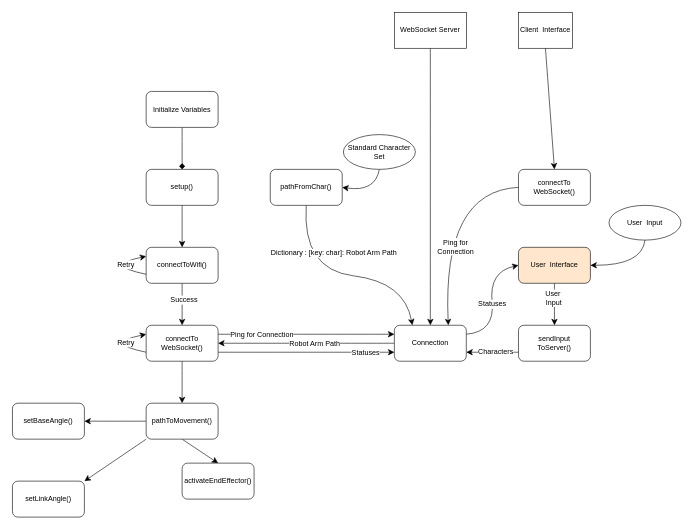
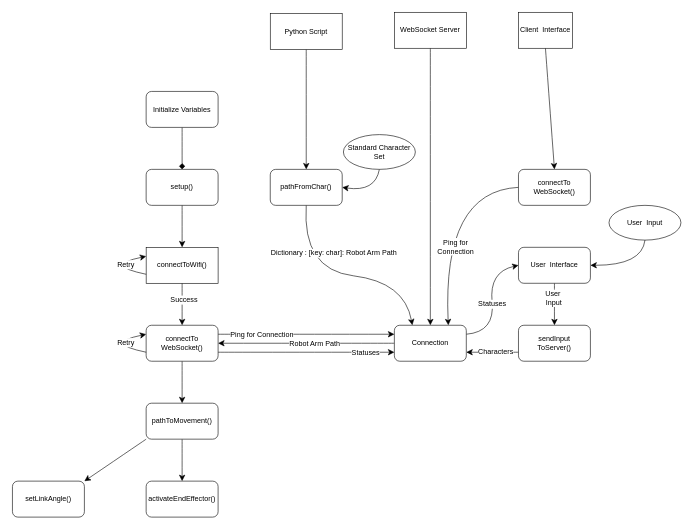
  <mxCell id="0" />
  <mxCell id="1" parent="0" />
  <mxCell id="2" style="edgeStyle=none;curved=1;rounded=0;orthogonalLoop=1;jettySize=auto;html=1;exitX=0.5;exitY=1;exitDx=0;exitDy=0;entryX=0.5;entryY=0;entryDx=0;entryDy=0;fontSize=12;startSize=8;endSize=8;" edge="1" parent="1" source="3" target="25"><mxGeometry relative="1" as="geometry" /></mxCell>
  <mxCell id="3" value="WebSocket Server" style="rounded=0;whiteSpace=wrap;html=1;" vertex="1" parent="1"><mxGeometry x="657" y="20" width="120" height="60" as="geometry" /></mxCell>
  <mxCell id="4" style="edgeStyle=none;curved=1;rounded=0;orthogonalLoop=1;jettySize=auto;html=1;exitX=0.5;exitY=1;exitDx=0;exitDy=0;entryX=0.5;entryY=0;entryDx=0;entryDy=0;fontSize=12;startSize=8;endSize=8;endArrow=diamond;" edge="1" parent="1" source="5" target="7"><mxGeometry relative="1" as="geometry" /></mxCell>
  <mxCell id="5" value="Initialize Variables" style="rounded=1;whiteSpace=wrap;html=1;" vertex="1" parent="1"><mxGeometry x="243" y="152" width="120" height="60" as="geometry" /></mxCell>
  <mxCell id="6" style="edgeStyle=none;curved=1;rounded=0;orthogonalLoop=1;jettySize=auto;html=1;exitX=0.5;exitY=1;exitDx=0;exitDy=0;entryX=0.5;entryY=0;entryDx=0;entryDy=0;fontSize=12;startSize=8;endSize=8;" edge="1" parent="1" source="7" target="10"><mxGeometry relative="1" as="geometry" /></mxCell>
  <mxCell id="7" value="setup()" style="rounded=1;whiteSpace=wrap;html=1;" vertex="1" parent="1"><mxGeometry x="243" y="282" width="120" height="60" as="geometry" /></mxCell>
  <mxCell id="8" style="edgeStyle=none;curved=1;rounded=0;orthogonalLoop=1;jettySize=auto;html=1;exitX=0.5;exitY=1;exitDx=0;exitDy=0;entryX=0.5;entryY=0;entryDx=0;entryDy=0;fontSize=12;startSize=8;endSize=8;" edge="1" parent="1" source="10" target="16"><mxGeometry relative="1" as="geometry" /></mxCell>
  <mxCell id="9" value="Success" style="edgeLabel;html=1;align=center;verticalAlign=middle;resizable=0;points=[];fontSize=12;" vertex="1" connectable="0" parent="8"><mxGeometry x="-0.053" y="-3" relative="1" as="geometry"><mxPoint x="5" y="-6" as="offset" /></mxGeometry></mxCell>
- <mxCell id="10" value="connectToWifi()" style="rounded=1;whiteSpace=wrap;html=1;" vertex="1" parent="1"><mxGeometry x="243" y="412" width="120" height="60" as="geometry" /></mxCell>
+ <mxCell id="10" value="connectToWifi()" style="whiteSpace=wrap;html=1;rounded=0;" vertex="1" parent="1"><mxGeometry x="243" y="412" width="120" height="60" as="geometry" /></mxCell>
  <mxCell id="11" style="edgeStyle=none;curved=1;rounded=0;orthogonalLoop=1;jettySize=auto;html=1;exitX=1;exitY=0.25;exitDx=0;exitDy=0;entryX=0;entryY=0.25;entryDx=0;entryDy=0;fontSize=12;startSize=8;endSize=8;" edge="1" parent="1" source="16" target="25"><mxGeometry relative="1" as="geometry" /></mxCell>
  <mxCell id="12" value="Ping for Connection" style="edgeLabel;html=1;align=center;verticalAlign=middle;resizable=0;points=[];fontSize=12;" vertex="1" connectable="0" parent="11"><mxGeometry x="-0.007" y="2" relative="1" as="geometry"><mxPoint x="-74" y="2" as="offset" /></mxGeometry></mxCell>
  <mxCell id="13" style="edgeStyle=none;curved=1;rounded=0;orthogonalLoop=1;jettySize=auto;html=1;exitX=0.5;exitY=1;exitDx=0;exitDy=0;entryX=0.5;entryY=0;entryDx=0;entryDy=0;fontSize=12;startSize=8;endSize=8;" edge="1" parent="1" source="16" target="41"><mxGeometry relative="1" as="geometry" /></mxCell>
  <mxCell id="14" style="edgeStyle=none;curved=1;rounded=0;orthogonalLoop=1;jettySize=auto;html=1;exitX=1;exitY=0.75;exitDx=0;exitDy=0;entryX=0;entryY=0.75;entryDx=0;entryDy=0;fontSize=12;startSize=8;endSize=8;" edge="1" parent="1" source="16" target="25"><mxGeometry relative="1" as="geometry" /></mxCell>
  <mxCell id="15" value="Statuses" style="edgeLabel;html=1;align=center;verticalAlign=middle;resizable=0;points=[];fontSize=12;" vertex="1" connectable="0" parent="14"><mxGeometry x="0.014" y="-1" relative="1" as="geometry"><mxPoint x="96" y="-1" as="offset" /></mxGeometry></mxCell>
  <mxCell id="16" value="&lt;div&gt;connectTo&lt;/div&gt;&lt;div&gt;WebSocket()&lt;/div&gt;" style="rounded=1;whiteSpace=wrap;html=1;" vertex="1" parent="1"><mxGeometry x="243" y="542" width="120" height="60" as="geometry" /></mxCell>
  <mxCell id="17" style="edgeStyle=none;curved=1;rounded=0;orthogonalLoop=1;jettySize=auto;html=1;exitX=0;exitY=0.75;exitDx=0;exitDy=0;entryX=0;entryY=0.25;entryDx=0;entryDy=0;fontSize=12;startSize=8;endSize=8;" edge="1" parent="1" source="10" target="10"><mxGeometry relative="1" as="geometry"><Array as="points"><mxPoint x="171" y="442" /></Array></mxGeometry></mxCell>
  <mxCell id="18" value="Retry" style="edgeLabel;html=1;align=center;verticalAlign=middle;resizable=0;points=[];fontSize=12;" vertex="1" connectable="0" parent="17"><mxGeometry x="0.524" y="-6" relative="1" as="geometry"><mxPoint x="-1" as="offset" /></mxGeometry></mxCell>
  <mxCell id="19" style="edgeStyle=none;curved=1;rounded=0;orthogonalLoop=1;jettySize=auto;html=1;exitX=0;exitY=0.75;exitDx=0;exitDy=0;entryX=0;entryY=0.25;entryDx=0;entryDy=0;fontSize=12;startSize=8;endSize=8;" edge="1" parent="1"><mxGeometry relative="1" as="geometry"><mxPoint x="243" y="587" as="sourcePoint" /><mxPoint x="243" y="557" as="targetPoint" /><Array as="points"><mxPoint x="171" y="572" /></Array></mxGeometry></mxCell>
  <mxCell id="20" value="Retry" style="edgeLabel;html=1;align=center;verticalAlign=middle;resizable=0;points=[];fontSize=12;" vertex="1" connectable="0" parent="19"><mxGeometry x="0.524" y="-6" relative="1" as="geometry"><mxPoint x="-1" as="offset" /></mxGeometry></mxCell>
  <mxCell id="21" style="edgeStyle=none;curved=1;rounded=0;orthogonalLoop=1;jettySize=auto;html=1;exitX=0;exitY=0.5;exitDx=0;exitDy=0;entryX=1;entryY=0.5;entryDx=0;entryDy=0;fontSize=12;startSize=8;endSize=8;" edge="1" parent="1" source="25" target="16"><mxGeometry relative="1" as="geometry" /></mxCell>
  <mxCell id="22" value="Robot Arm Path" style="edgeLabel;html=1;align=center;verticalAlign=middle;resizable=0;points=[];fontSize=12;" vertex="1" connectable="0" parent="21"><mxGeometry x="0.015" y="1" relative="1" as="geometry"><mxPoint x="15" y="-1" as="offset" /></mxGeometry></mxCell>
  <mxCell id="23" style="edgeStyle=none;curved=1;rounded=0;orthogonalLoop=1;jettySize=auto;html=1;exitX=1;exitY=0.25;exitDx=0;exitDy=0;entryX=0;entryY=0.5;entryDx=0;entryDy=0;fontSize=12;startSize=8;endSize=8;" edge="1" parent="1" source="25" target="52"><mxGeometry relative="1" as="geometry"><Array as="points"><mxPoint x="825" y="553" /><mxPoint x="815" y="453" /></Array></mxGeometry></mxCell>
  <mxCell id="24" value="Statuses" style="edgeLabel;html=1;align=center;verticalAlign=middle;resizable=0;points=[];fontSize=12;" vertex="1" connectable="0" parent="23"><mxGeometry x="-0.042" y="1" relative="1" as="geometry"><mxPoint as="offset" /></mxGeometry></mxCell>
  <mxCell id="25" value="Connection" style="rounded=1;whiteSpace=wrap;html=1;" vertex="1" parent="1"><mxGeometry x="657" y="542" width="120" height="60" as="geometry" /></mxCell>
+ <mxCell id="26" style="edgeStyle=none;curved=1;rounded=0;orthogonalLoop=1;jettySize=auto;html=1;exitX=0.5;exitY=1;exitDx=0;exitDy=0;entryX=0.5;entryY=0;entryDx=0;entryDy=0;fontSize=12;startSize=8;endSize=8;" edge="1" parent="1" source="27" target="30"><mxGeometry relative="1" as="geometry" /></mxCell>
+ <mxCell id="27" value="Python Script" style="rounded=0;whiteSpace=wrap;html=1;" vertex="1" parent="1"><mxGeometry x="450" y="22" width="120" height="60" as="geometry" /></mxCell>
  <mxCell id="28" style="edgeStyle=none;curved=1;rounded=0;orthogonalLoop=1;jettySize=auto;html=1;exitX=0.5;exitY=1;exitDx=0;exitDy=0;entryX=0.25;entryY=0;entryDx=0;entryDy=0;fontSize=12;startSize=8;endSize=8;" edge="1" parent="1" source="30" target="25"><mxGeometry relative="1" as="geometry"><Array as="points"><mxPoint x="503" y="449" /><mxPoint x="674" y="470" /></Array></mxGeometry></mxCell>
  <mxCell id="29" value="Dictionary : [key: char]: Robot Arm Path" style="edgeLabel;html=1;align=center;verticalAlign=middle;resizable=0;points=[];fontSize=12;" vertex="1" connectable="0" parent="28"><mxGeometry x="0.025" y="37" relative="1" as="geometry"><mxPoint x="-25" as="offset" /></mxGeometry></mxCell>
  <mxCell id="30" value="pathFromChar()" style="rounded=1;whiteSpace=wrap;html=1;" vertex="1" parent="1"><mxGeometry x="450" y="282" width="120" height="60" as="geometry" /></mxCell>
  <mxCell id="31" style="edgeStyle=none;curved=1;rounded=0;orthogonalLoop=1;jettySize=auto;html=1;exitX=0.5;exitY=1;exitDx=0;exitDy=0;entryX=1;entryY=0.5;entryDx=0;entryDy=0;fontSize=12;startSize=8;endSize=8;" edge="1" parent="1" source="32" target="30"><mxGeometry relative="1" as="geometry"><Array as="points"><mxPoint x="625" y="320" /></Array></mxGeometry></mxCell>
  <mxCell id="32" value="Standard Character Set" style="ellipse;whiteSpace=wrap;html=1;" vertex="1" parent="1"><mxGeometry x="572" y="224" width="120" height="58" as="geometry" /></mxCell>
  <mxCell id="33" style="edgeStyle=none;curved=1;rounded=0;orthogonalLoop=1;jettySize=auto;html=1;exitX=0.5;exitY=1;exitDx=0;exitDy=0;entryX=0.5;entryY=0;entryDx=0;entryDy=0;fontSize=12;startSize=8;endSize=8;" edge="1" parent="1" source="34" target="37"><mxGeometry relative="1" as="geometry" /></mxCell>
  <mxCell id="34" value="Client&amp;nbsp; Interface" style="rounded=0;whiteSpace=wrap;html=1;" vertex="1" parent="1"><mxGeometry x="864" y="20" width="90" height="60" as="geometry" /></mxCell>
  <mxCell id="35" style="edgeStyle=none;curved=1;rounded=0;orthogonalLoop=1;jettySize=auto;html=1;exitX=0;exitY=0.5;exitDx=0;exitDy=0;entryX=0.75;entryY=0;entryDx=0;entryDy=0;fontSize=12;startSize=8;endSize=8;" edge="1" parent="1" source="37" target="25"><mxGeometry relative="1" as="geometry"><Array as="points"><mxPoint x="737" y="318" /></Array></mxGeometry></mxCell>
  <mxCell id="36" value="&lt;div&gt;Ping for&lt;/div&gt;&lt;div&gt;Connection&lt;br&gt;&lt;/div&gt;" style="edgeLabel;html=1;align=center;verticalAlign=middle;resizable=0;points=[];fontSize=12;" vertex="1" connectable="0" parent="35"><mxGeometry x="0.255" y="17" relative="1" as="geometry"><mxPoint as="offset" /></mxGeometry></mxCell>
  <mxCell id="37" value="&lt;div&gt;connectTo&lt;/div&gt;&lt;div&gt;WebSocket()&lt;/div&gt;" style="rounded=1;whiteSpace=wrap;html=1;" vertex="1" parent="1"><mxGeometry x="864" y="282" width="120" height="60" as="geometry" /></mxCell>
- <mxCell id="38" style="edgeStyle=none;curved=1;rounded=0;orthogonalLoop=1;jettySize=auto;html=1;exitX=0;exitY=0.5;exitDx=0;exitDy=0;entryX=1;entryY=0.5;entryDx=0;entryDy=0;fontSize=12;startSize=8;endSize=8;" edge="1" parent="1" source="41" target="43"><mxGeometry relative="1" as="geometry" /></mxCell>
  <mxCell id="39" style="edgeStyle=none;curved=1;rounded=0;orthogonalLoop=1;jettySize=auto;html=1;exitX=0;exitY=1;exitDx=0;exitDy=0;entryX=1;entryY=0;entryDx=0;entryDy=0;fontSize=12;startSize=8;endSize=8;" edge="1" parent="1" source="41" target="42"><mxGeometry relative="1" as="geometry" /></mxCell>
  <mxCell id="40" style="edgeStyle=none;curved=1;rounded=0;orthogonalLoop=1;jettySize=auto;html=1;exitX=0.5;exitY=1;exitDx=0;exitDy=0;entryX=0.5;entryY=0;entryDx=0;entryDy=0;fontSize=12;startSize=8;endSize=8;" edge="1" parent="1" source="41" target="44"><mxGeometry relative="1" as="geometry" /></mxCell>
  <mxCell id="41" value="pathToMovement()" style="rounded=1;whiteSpace=wrap;html=1;" vertex="1" parent="1"><mxGeometry x="243" y="672" width="120" height="60" as="geometry" /></mxCell>
  <mxCell id="42" value="setLinkAngle()" style="rounded=1;whiteSpace=wrap;html=1;" vertex="1" parent="1"><mxGeometry x="20" y="802" width="120" height="60" as="geometry" /></mxCell>
- <mxCell id="43" value="setBaseAngle()" style="rounded=1;whiteSpace=wrap;html=1;" vertex="1" parent="1"><mxGeometry x="20" y="672" width="120" height="60" as="geometry" /></mxCell>
- <mxCell id="44" value="activateEndEffector()" style="rounded=1;whiteSpace=wrap;html=1;" vertex="1" parent="1"><mxGeometry x="303" y="772" width="120" height="60" as="geometry" /></mxCell>
+ <mxCell id="44" value="activateEndEffector()" style="rounded=1;whiteSpace=wrap;html=1;" vertex="1" parent="1"><mxGeometry x="243" y="802" width="120" height="60" as="geometry" /></mxCell>
  <mxCell id="45" style="edgeStyle=none;curved=1;rounded=0;orthogonalLoop=1;jettySize=auto;html=1;exitX=0;exitY=0.75;exitDx=0;exitDy=0;entryX=1;entryY=0.75;entryDx=0;entryDy=0;fontSize=12;startSize=8;endSize=8;" edge="1" parent="1" source="47" target="25"><mxGeometry relative="1" as="geometry" /></mxCell>
  <mxCell id="46" value="&lt;div&gt;Characters&lt;br&gt;&lt;/div&gt;" style="edgeLabel;html=1;align=center;verticalAlign=middle;resizable=0;points=[];fontSize=12;" vertex="1" connectable="0" parent="45"><mxGeometry x="0.001" y="3" relative="1" as="geometry"><mxPoint x="5" y="-5" as="offset" /></mxGeometry></mxCell>
  <mxCell id="47" value="&lt;div&gt;sendInput&lt;/div&gt;&lt;div&gt;ToServer()&lt;/div&gt;" style="rounded=1;whiteSpace=wrap;html=1;" vertex="1" parent="1"><mxGeometry x="864" y="542" width="120" height="60" as="geometry" /></mxCell>
  <mxCell id="48" style="edgeStyle=none;curved=1;rounded=0;orthogonalLoop=1;jettySize=auto;html=1;exitX=0.5;exitY=1;exitDx=0;exitDy=0;entryX=1;entryY=0.5;entryDx=0;entryDy=0;fontSize=12;startSize=8;endSize=8;" edge="1" parent="1" source="49" target="52"><mxGeometry relative="1" as="geometry"><mxPoint x="984" y="567" as="targetPoint" /><Array as="points"><mxPoint x="1070" y="442" /></Array></mxGeometry></mxCell>
  <mxCell id="49" value="User&amp;nbsp; Input" style="ellipse;whiteSpace=wrap;html=1;" vertex="1" parent="1"><mxGeometry x="1015" y="342" width="120" height="58" as="geometry" /></mxCell>
  <mxCell id="50" style="edgeStyle=none;curved=1;rounded=0;orthogonalLoop=1;jettySize=auto;html=1;exitX=0.5;exitY=1;exitDx=0;exitDy=0;entryX=0.5;entryY=0;entryDx=0;entryDy=0;fontSize=12;startSize=8;endSize=8;" edge="1" parent="1" source="52" target="47"><mxGeometry relative="1" as="geometry" /></mxCell>
  <mxCell id="51" value="&lt;div&gt;User&amp;nbsp;&lt;/div&gt;&lt;div&gt;Input&lt;/div&gt;" style="edgeLabel;html=1;align=center;verticalAlign=middle;resizable=0;points=[];fontSize=12;" vertex="1" connectable="0" parent="50"><mxGeometry x="-0.293" y="-2" relative="1" as="geometry"><mxPoint y="-1" as="offset" /></mxGeometry></mxCell>
- <mxCell id="52" value="User&amp;nbsp; Interface" style="rounded=1;whiteSpace=wrap;html=1;fillColor=#ffe6cc;" vertex="1" parent="1"><mxGeometry x="864" y="412" width="120" height="60" as="geometry" /></mxCell>
+ <mxCell id="52" value="User&amp;nbsp; Interface" style="rounded=1;whiteSpace=wrap;html=1;" vertex="1" parent="1"><mxGeometry x="864" y="412" width="120" height="60" as="geometry" /></mxCell>
